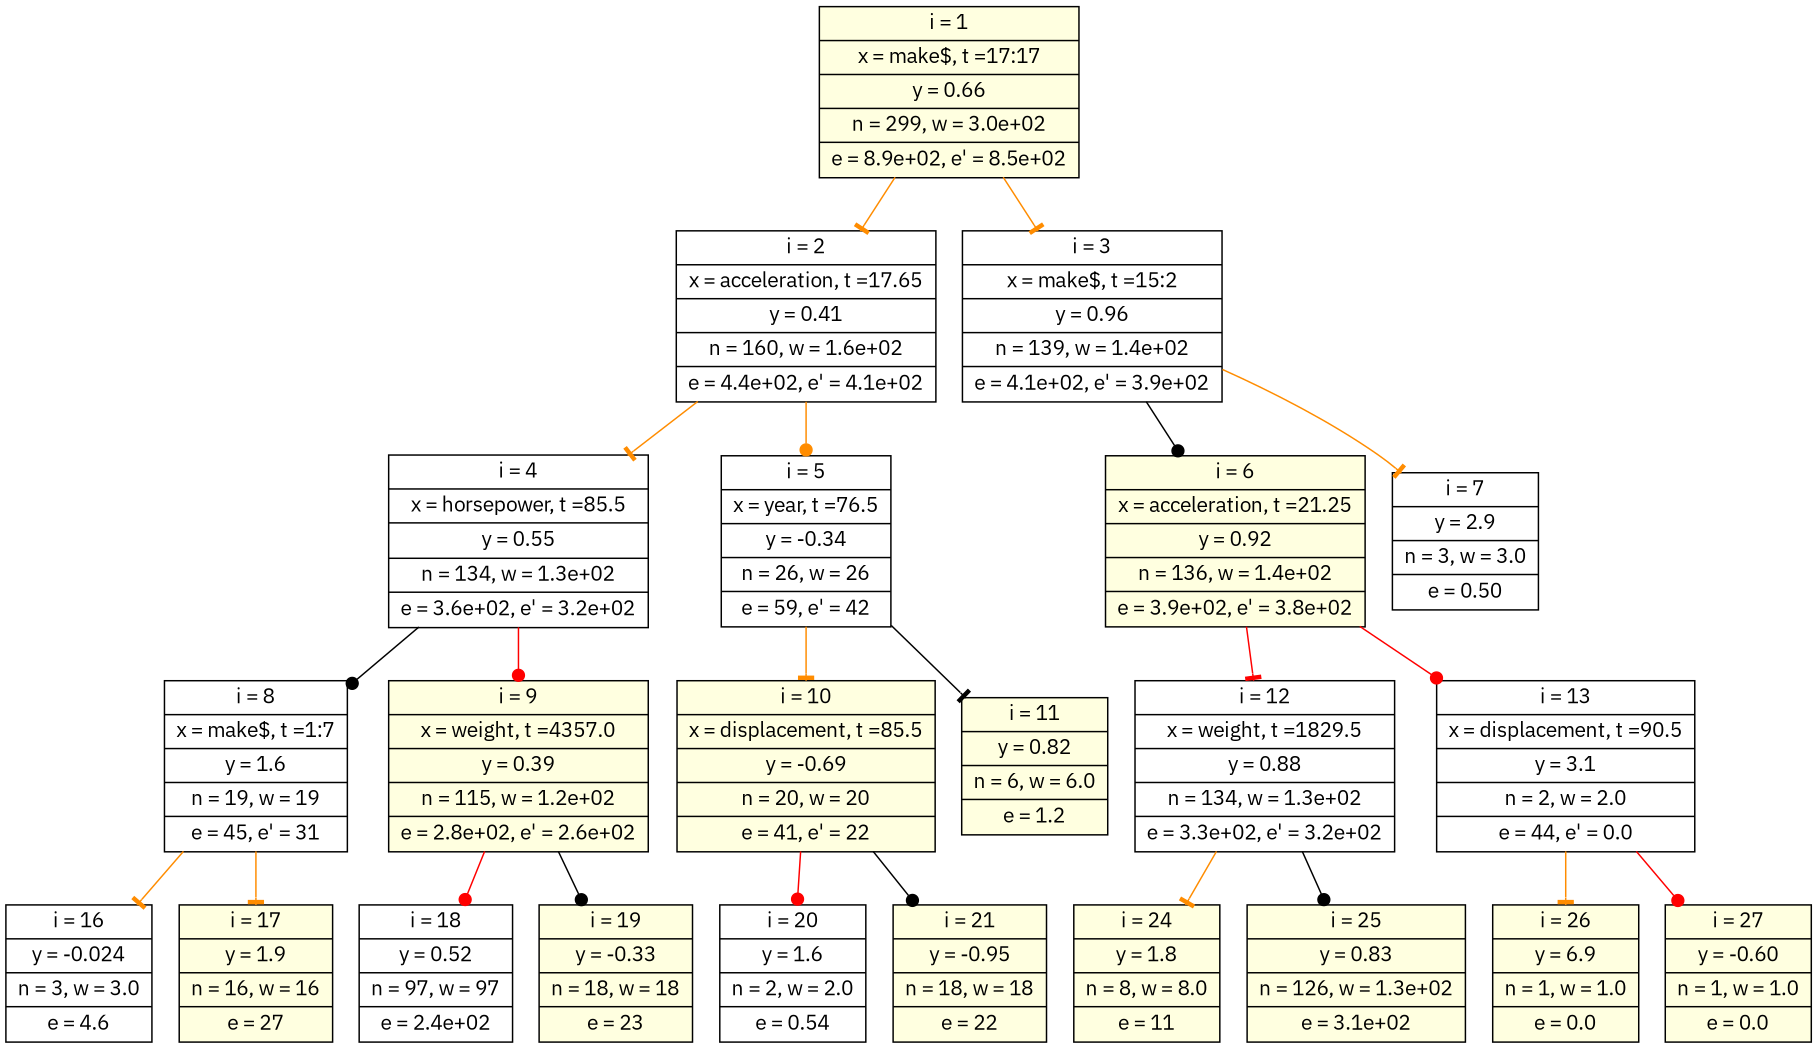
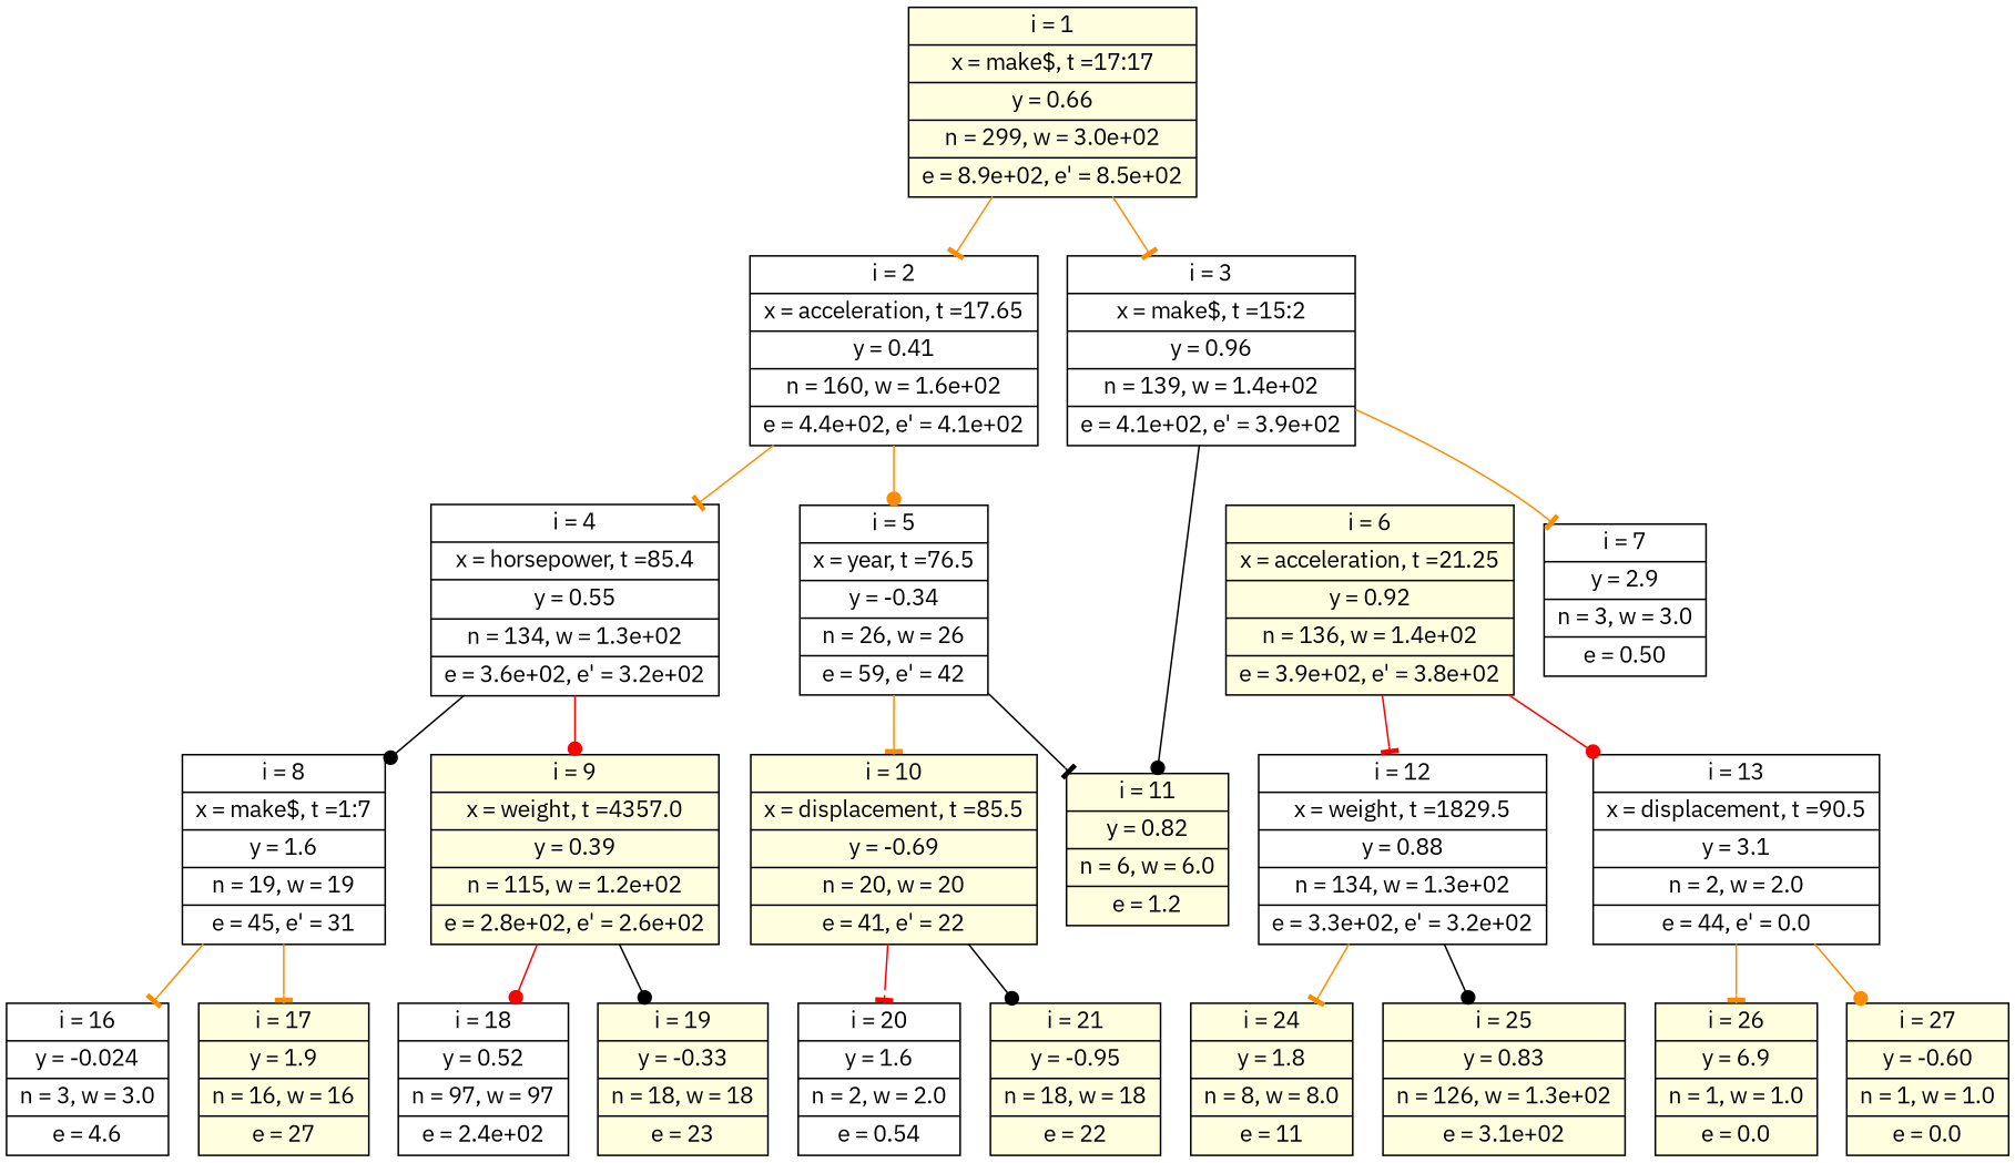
  digraph {
    fontname="IBM Plex Sans"
    node [fillcolor=lightyellow fontname="IBM Plex Sans" shape=record style=filled]
    edge [arrowhead=tee color=darkorange fontname="IBM Plex Sans"]
    n1 [label="{ i = 1 | x = make$, t =17:17 | y = 0.66 | n = 299, w = 3.0e+02 | e = 8.9e+02, e' = 8.5e+02 }"]
    n2 [fillcolor=white label="{ i = 2 | x = acceleration, t =17.65 | y = 0.41 | n = 160, w = 1.6e+02 | e = 4.4e+02, e' = 4.1e+02 }"]
    n3 [fillcolor=white label="{ i = 3 | x = make$, t =15:2 | y = 0.96 | n = 139, w = 1.4e+02 | e = 4.1e+02, e' = 3.9e+02 }"]
-   n4 [fillcolor=white label="{ i = 4 | x = horsepower, t =85.5 | y = 0.55 | n = 134, w = 1.3e+02 | e = 3.6e+02, e' = 3.2e+02 }"]
+   n4 [fillcolor=white label="{ i = 4 | x = horsepower, t =85.4 | y = 0.55 | n = 134, w = 1.3e+02 | e = 3.6e+02, e' = 3.2e+02 }"]
    n5 [fillcolor=white label="{ i = 5 | x = year, t =76.5 | y = -0.34 | n = 26, w = 26 | e = 59, e' = 42 }"]
    n6 [label="{ i = 6 | x = acceleration, t =21.25 | y = 0.92 | n = 136, w = 1.4e+02 | e = 3.9e+02, e' = 3.8e+02 }"]
    n7 [fillcolor=white label="{ i = 7 | y = 2.9 | n = 3, w = 3.0 | e = 0.50 }"]
    n8 [fillcolor=white label="{ i = 8 | x = make$, t =1:7 | y = 1.6 | n = 19, w = 19 | e = 45, e' = 31 }"]
    n9 [label="{ i = 9 | x = weight, t =4357.0 | y = 0.39 | n = 115, w = 1.2e+02 | e = 2.8e+02, e' = 2.6e+02 }"]
    n10 [label="{ i = 10 | x = displacement, t =85.5 | y = -0.69 | n = 20, w = 20 | e = 41, e' = 22 }"]
    n11 [label="{ i = 11 | y = 0.82 | n = 6, w = 6.0 | e = 1.2 }"]
    n12 [fillcolor=white label="{ i = 16 | y = -0.024 | n = 3, w = 3.0 | e = 4.6 }"]
    n13 [label="{ i = 17 | y = 1.9 | n = 16, w = 16 | e = 27 }"]
    n14 [fillcolor=white label="{ i = 18 | y = 0.52 | n = 97, w = 97 | e = 2.4e+02 }"]
    n15 [label="{ i = 19 | y = -0.33 | n = 18, w = 18 | e = 23 }"]
    n16 [fillcolor=white label="{ i = 20 | y = 1.6 | n = 2, w = 2.0 | e = 0.54 }"]
    n17 [label="{ i = 21 | y = -0.95 | n = 18, w = 18 | e = 22 }"]
    n18 [fillcolor=white label="{ i = 12 | x = weight, t =1829.5 | y = 0.88 | n = 134, w = 1.3e+02 | e = 3.3e+02, e' = 3.2e+02 }"]
    n19 [fillcolor=white label="{ i = 13 | x = displacement, t =90.5 | y = 3.1 | n = 2, w = 2.0 | e = 44, e' = 0.0 }"]
    n20 [label="{ i = 24 | y = 1.8 | n = 8, w = 8.0 | e = 11 }"]
    n21 [label="{ i = 25 | y = 0.83 | n = 126, w = 1.3e+02 | e = 3.1e+02 }"]
    n22 [label="{ i = 26 | y = 6.9 | n = 1, w = 1.0 | e = 0.0 }"]
    n23 [label="{ i = 27 | y = -0.60 | n = 1, w = 1.0 | e = 0.0 }"]
    n1 -> n2
    n1 -> n3
    n2 -> n4
    n2 -> n5 [arrowhead=dot]
-   n3 -> n6 [arrowhead=dot color=black]
+   n3 -> n11 [arrowhead=dot color=black]
    n3 -> n7
    n4 -> n8 [arrowhead=dot color=black]
    n4 -> n9 [arrowhead=dot color=red]
    n5 -> n10
    n5 -> n11 [color=black]
    n6 -> n18 [color=red]
    n6 -> n19 [arrowhead=dot color=red]
    n8 -> n12
    n8 -> n13
    n9 -> n14 [arrowhead=dot color=red]
    n9 -> n15 [arrowhead=dot color=black]
-   n10 -> n16 [arrowhead=dot color=red]
+   n10 -> n16 [color=red]
    n10 -> n17 [arrowhead=dot color=black]
    n18 -> n20
    n18 -> n21 [arrowhead=dot color=black]
    n19 -> n22
-   n19 -> n23 [arrowhead=dot color=red]
+   n19 -> n23 [arrowhead=dot]
  }
